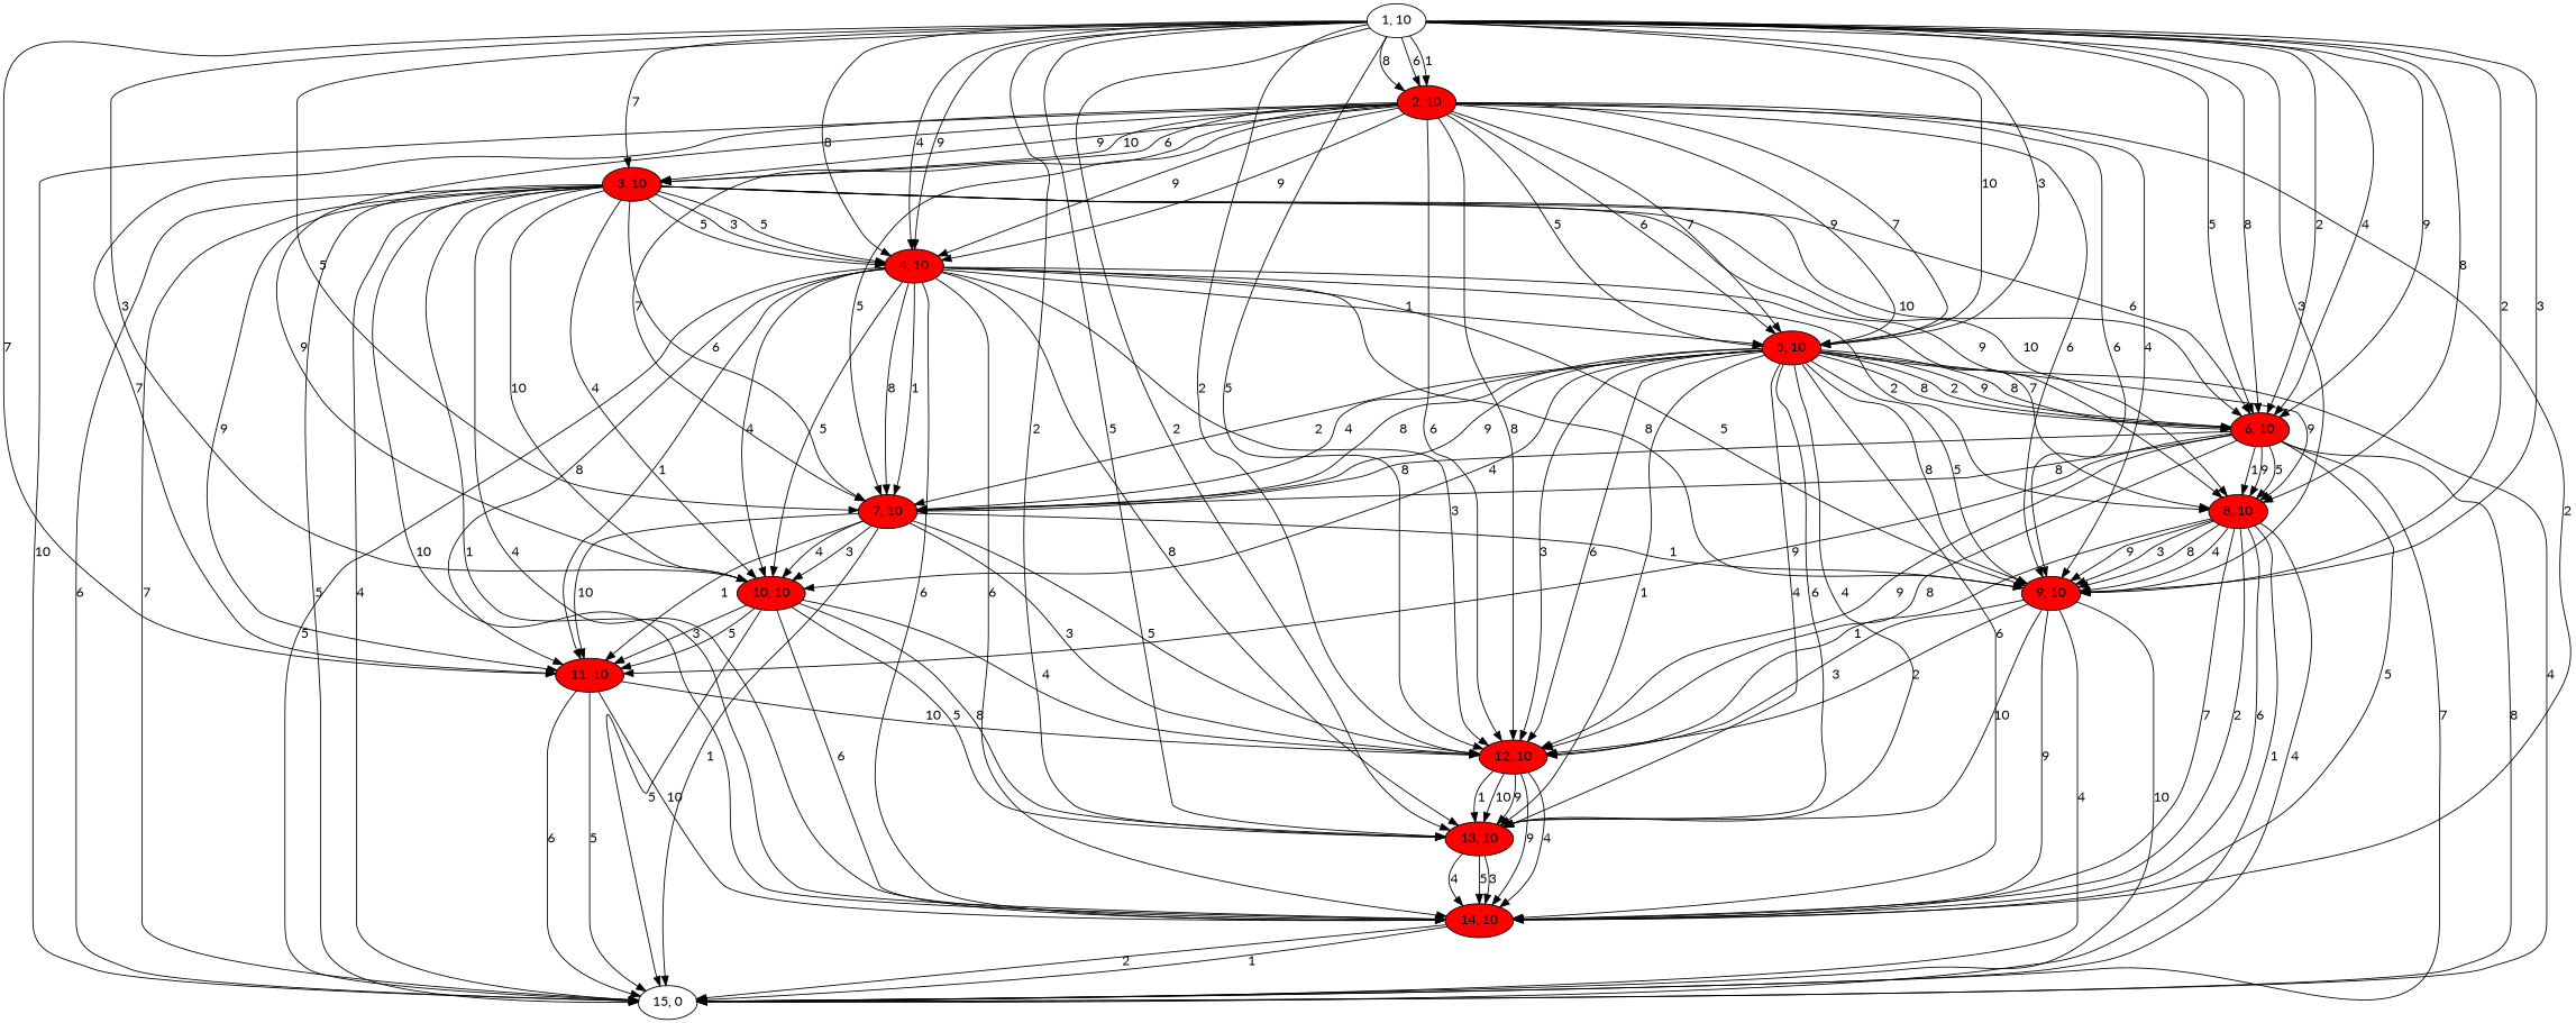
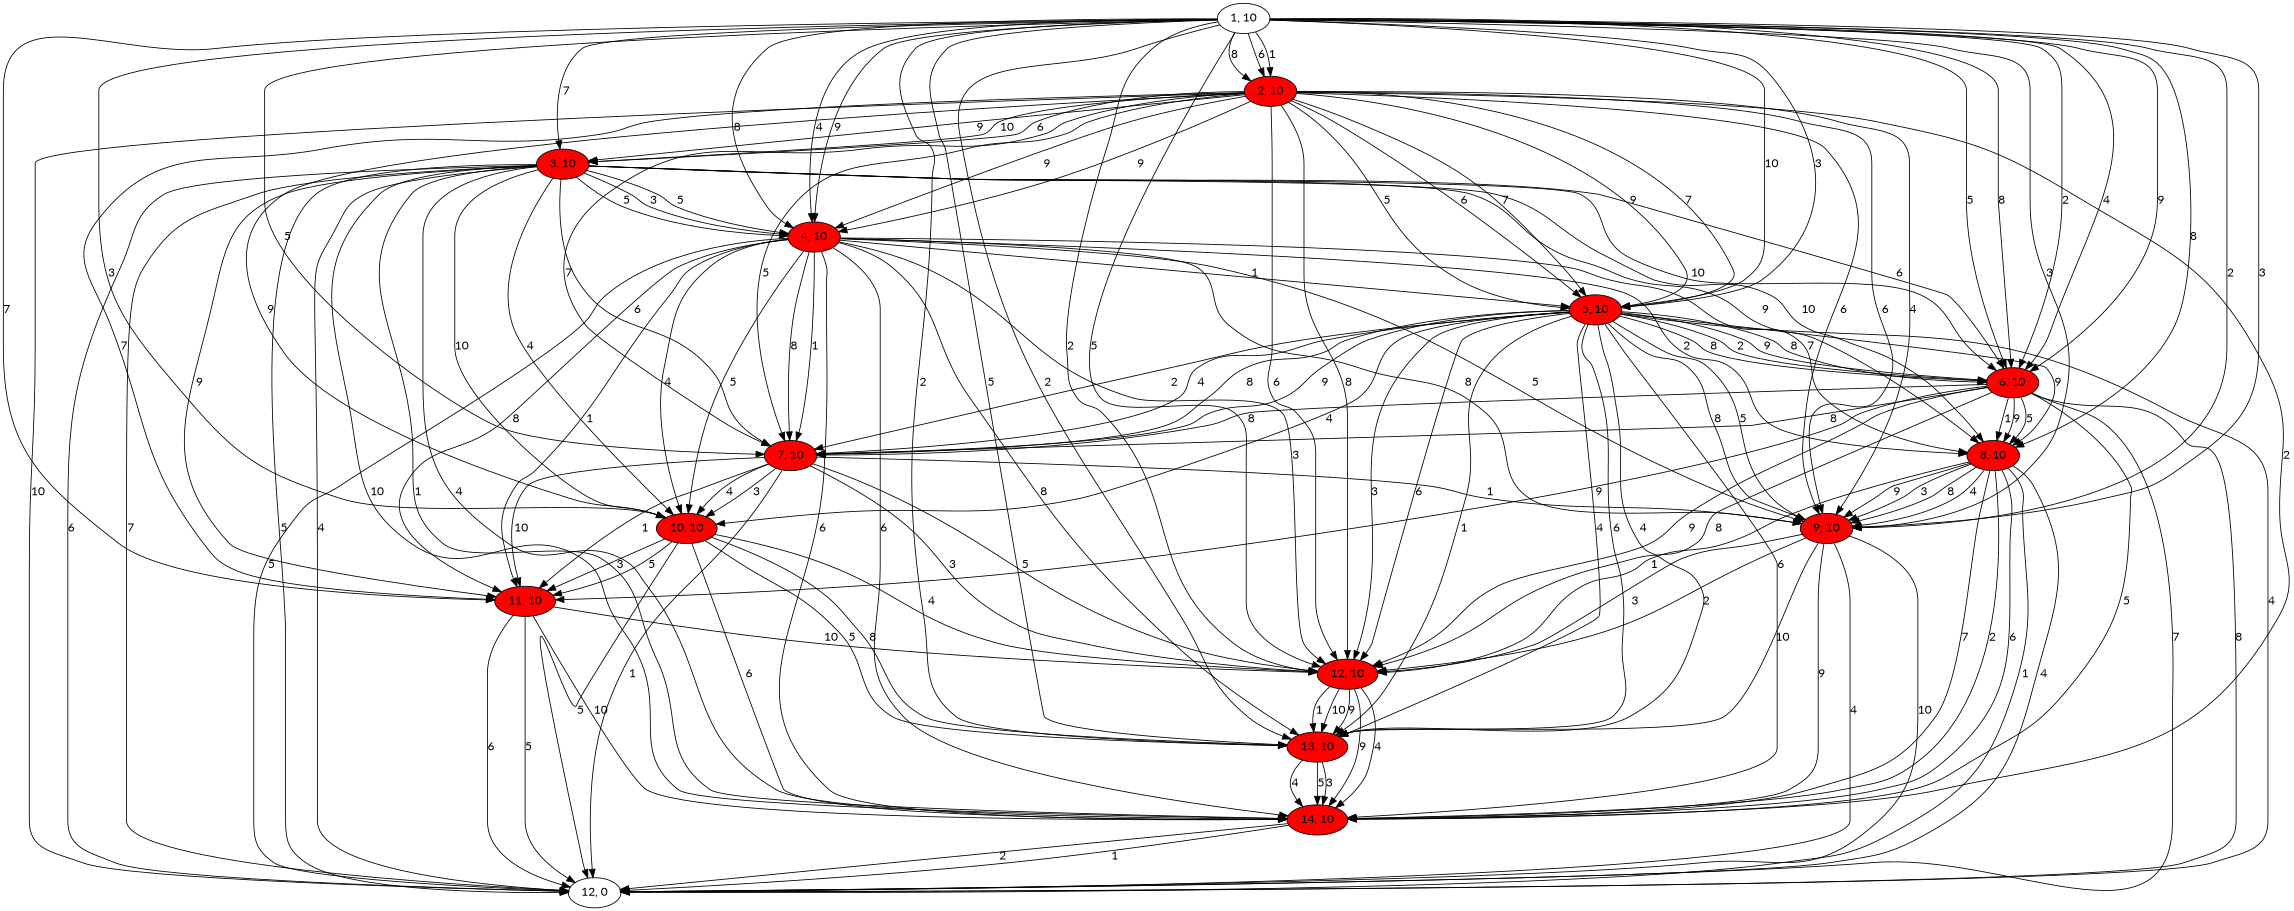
  digraph {
    fontname=Lato
    node [fontname=Lato fillcolor=red style=filled]
    edge [fontname=Lato]
    n1 [label="1, 10" fillcolor="" style=""]
    n2 [label="2, 10"]
    n3 [label="3, 10"]
    n4 [label="4, 10"]
    n5 [label="5, 10"]
    n6 [label="6, 10"]
    n7 [label="7, 10"]
    n8 [label="8, 10"]
    n9 [label="9, 10"]
    n10 [label="10, 10"]
    n11 [label="11, 10"]
    n12 [label="12, 10"]
    n13 [label="13, 10"]
    n14 [label="14, 10"]
-   n15 [label="15, 0" fillcolor="" style=""]
+   n15 [label="12, 0" fillcolor="" style=""]
    n1 -> n2 [label=8]
    n1 -> n2 [label=6]
    n1 -> n2 [label=1]
    n1 -> n3 [label=7]
    n1 -> n4 [label=9]
    n1 -> n4 [label=8]
    n1 -> n4 [label=4]
    n1 -> n5 [label=10]
    n1 -> n5 [label=3]
    n1 -> n6 [label=5]
    n1 -> n6 [label=8]
    n1 -> n6 [label=2]
    n1 -> n6 [label=4]
    n1 -> n6 [label=9]
    n1 -> n7 [label=5]
    n1 -> n8 [label=8]
    n1 -> n9 [label=3]
    n1 -> n9 [label=2]
    n1 -> n9 [label=3]
    n1 -> n10 [label=3]
    n1 -> n11 [label=7]
    n1 -> n12 [label=2]
    n1 -> n12 [label=5]
    n1 -> n13 [label=2]
    n1 -> n13 [label=5]
    n1 -> n13 [label=2]
    n2 -> n3 [label=6]
    n2 -> n3 [label=9]
    n2 -> n3 [label=10]
    n2 -> n4 [label=9]
    n2 -> n4 [label=9]
    n2 -> n5 [label=5]
    n2 -> n5 [label=6]
    n2 -> n5 [label=7]
    n2 -> n5 [label=9]
    n2 -> n5 [label=7]
    n2 -> n7 [label=7]
    n2 -> n7 [label=5]
    n2 -> n9 [label=6]
    n2 -> n9 [label=4]
    n2 -> n9 [label=6]
    n2 -> n10 [label=9]
    n2 -> n11 [label=7]
    n2 -> n12 [label=6]
    n2 -> n12 [label=8]
    n2 -> n14 [label=2]
    n2 -> n15 [label=10]
    n3 -> n4 [label=5]
    n3 -> n4 [label=5]
    n3 -> n4 [label=3]
    n3 -> n6 [label=10]
    n3 -> n6 [label=6]
    n3 -> n7 [label=6]
    n3 -> n8 [label=9]
    n3 -> n8 [label=10]
    n3 -> n10 [label=10]
    n3 -> n10 [label=4]
    n3 -> n11 [label=9]
    n3 -> n14 [label=10]
    n3 -> n14 [label=1]
    n3 -> n14 [label=4]
    n3 -> n15 [label=6]
    n3 -> n15 [label=7]
    n3 -> n15 [label=5]
    n3 -> n15 [label=4]
    n4 -> n5 [label=1]
    n4 -> n7 [label=8]
    n4 -> n7 [label=1]
    n4 -> n8 [label=7]
    n4 -> n8 [label=2]
    n4 -> n9 [label=8]
    n4 -> n9 [label=5]
    n4 -> n10 [label=4]
    n4 -> n10 [label=5]
    n4 -> n11 [label=1]
    n4 -> n11 [label=8]
    n4 -> n12 [label=3]
    n4 -> n13 [label=8]
    n4 -> n14 [label=6]
    n4 -> n14 [label=6]
    n4 -> n15 [label=5]
    n5 -> n6 [label=2]
    n5 -> n6 [label=9]
    n5 -> n6 [label=8]
    n5 -> n6 [label=8]
    n5 -> n7 [label=8]
    n5 -> n7 [label=9]
    n5 -> n7 [label=2]
    n5 -> n7 [label=4]
    n5 -> n8 [label=9]
    n5 -> n9 [label=8]
    n5 -> n9 [label=5]
    n5 -> n10 [label=4]
    n5 -> n12 [label=3]
    n5 -> n12 [label=6]
    n5 -> n13 [label=6]
    n5 -> n13 [label=4]
    n5 -> n13 [label=1]
    n5 -> n13 [label=4]
    n5 -> n14 [label=6]
    n5 -> n15 [label=4]
    n6 -> n7 [label=8]
    n6 -> n7 [label=8]
    n6 -> n8 [label=1]
    n6 -> n8 [label=9]
    n6 -> n8 [label=5]
    n6 -> n11 [label=9]
    n6 -> n12 [label=9]
    n6 -> n12 [label=8]
    n6 -> n14 [label=5]
    n6 -> n15 [label=8]
    n6 -> n15 [label=7]
    n7 -> n9 [label=1]
    n7 -> n10 [label=3]
    n7 -> n10 [label=4]
    n7 -> n11 [label=10]
    n7 -> n11 [label=1]
    n7 -> n12 [label=3]
    n7 -> n12 [label=5]
    n7 -> n15 [label=1]
    n8 -> n9 [label=9]
    n8 -> n9 [label=3]
    n8 -> n9 [label=8]
    n8 -> n9 [label=4]
    n8 -> n12 [label=1]
    n8 -> n14 [label=7]
    n8 -> n14 [label=2]
    n8 -> n14 [label=6]
    n8 -> n15 [label=1]
    n8 -> n15 [label=4]
    n9 -> n12 [label=3]
    n9 -> n12 [label=2]
    n9 -> n13 [label=10]
    n9 -> n14 [label=9]
    n9 -> n15 [label=4]
    n9 -> n15 [label=10]
    n10 -> n11 [label=3]
    n10 -> n11 [label=5]
    n10 -> n12 [label=4]
    n10 -> n13 [label=5]
    n10 -> n13 [label=8]
    n10 -> n14 [label=6]
    n10 -> n15 [label=5]
    n11 -> n12 [label=10]
    n11 -> n14 [label=10]
    n11 -> n15 [label=5]
    n11 -> n15 [label=6]
    n12 -> n13 [label=10]
    n12 -> n13 [label=9]
    n12 -> n13 [label=1]
    n12 -> n14 [label=9]
    n12 -> n14 [label=4]
    n13 -> n14 [label=3]
    n13 -> n14 [label=4]
    n13 -> n14 [label=5]
    n14 -> n15 [label=2]
    n14 -> n15 [label=1]
  }
